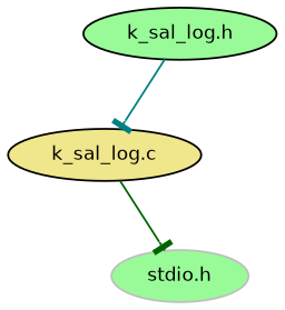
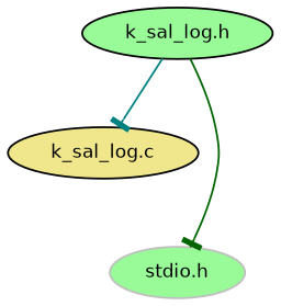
  digraph {
    node [color=black fillcolor=palegreen fontname=Helvetica fontsize=10 shape=ellipse style=filled]
    edge [arrowhead=tee fontname=Helvetica fontsize=10 labelfontname=Helvetica labelfontsize=10 style=solid]
    n1 [fillcolor=khaki fontcolor=black height=0.2 label="k_sal_log.c" width=0.4]
    n2 [color=grey75 height=0.2 label="stdio.h" width=0.4]
    n3 [height=0.2 label="k_sal_log.h" width=0.4]
-   n1 -> n2 [color=darkgreen]
+   n3 -> n2 [color=darkgreen]
    n3 -> n1 [color=teal]
  }
